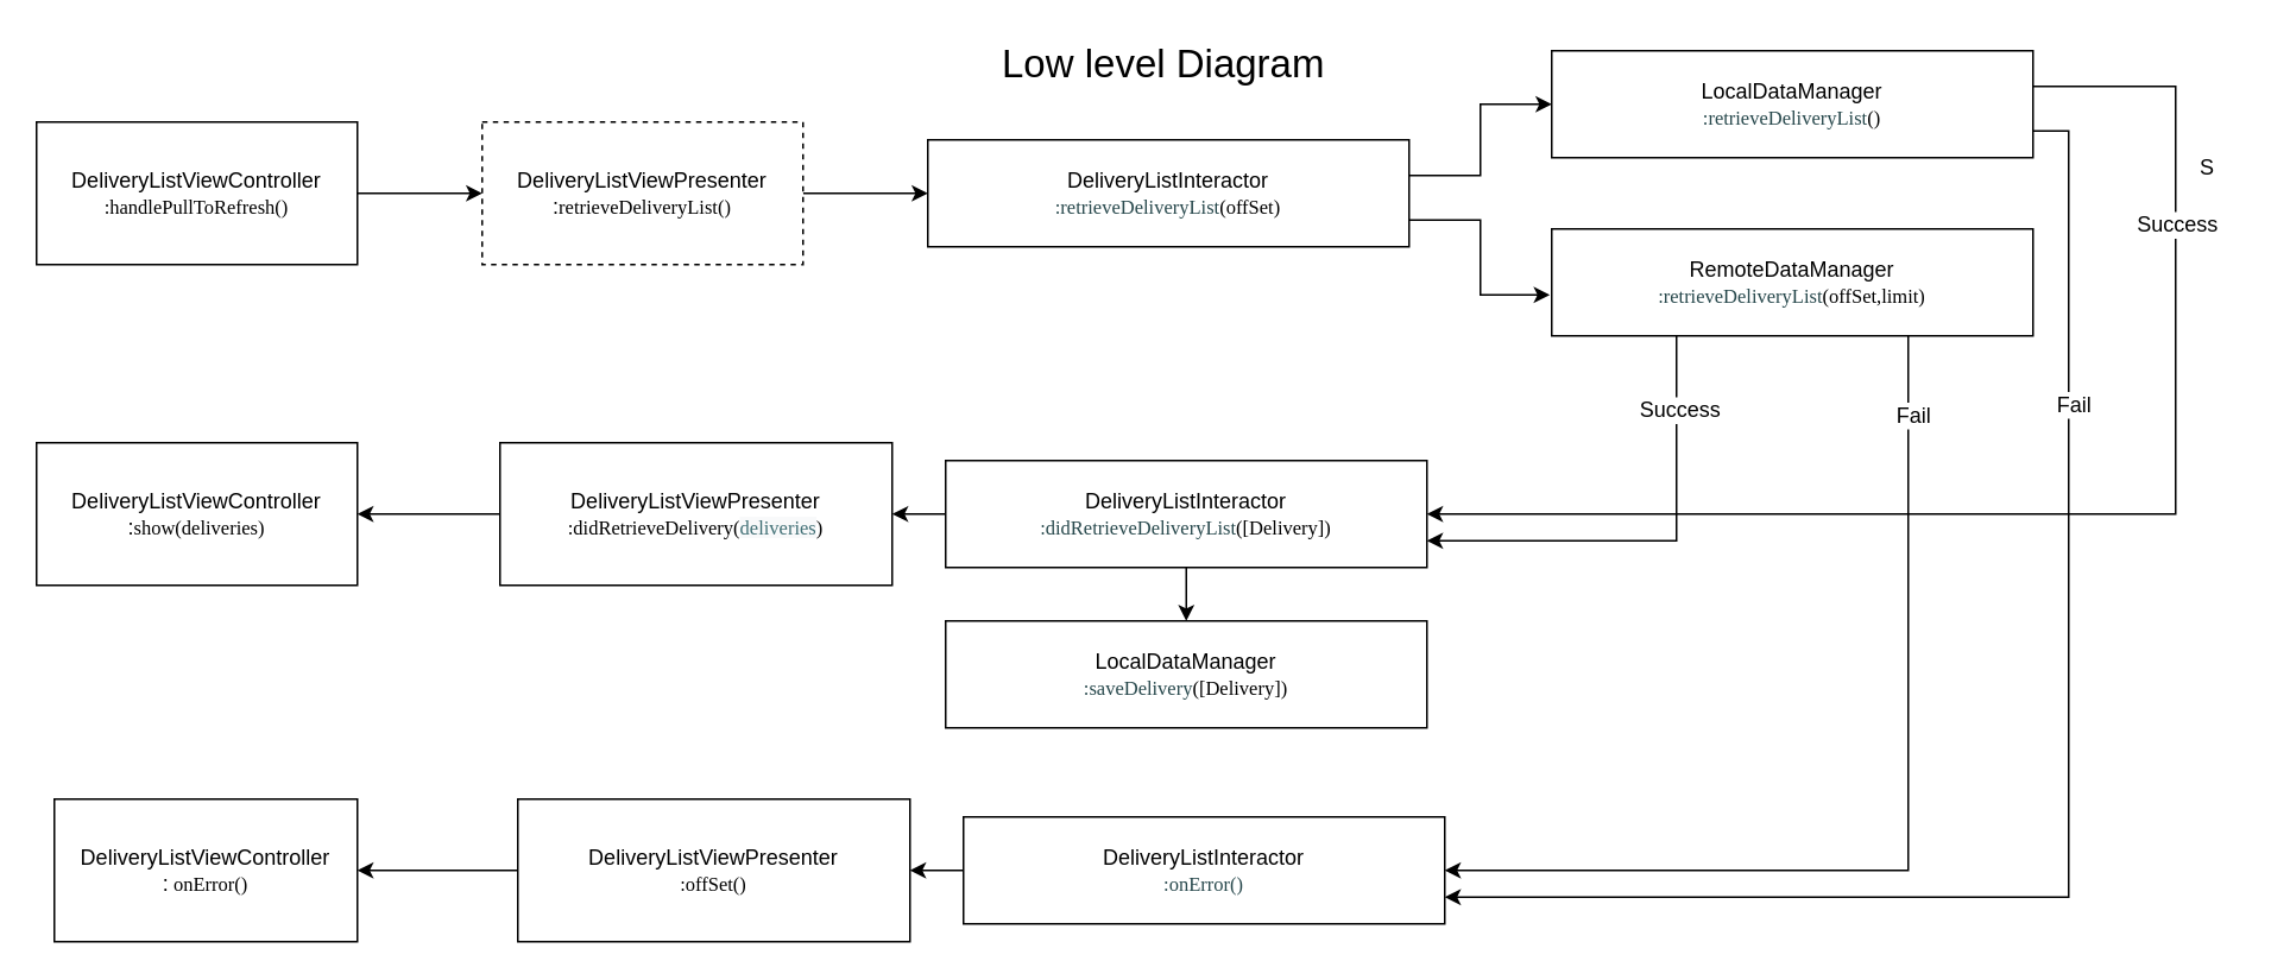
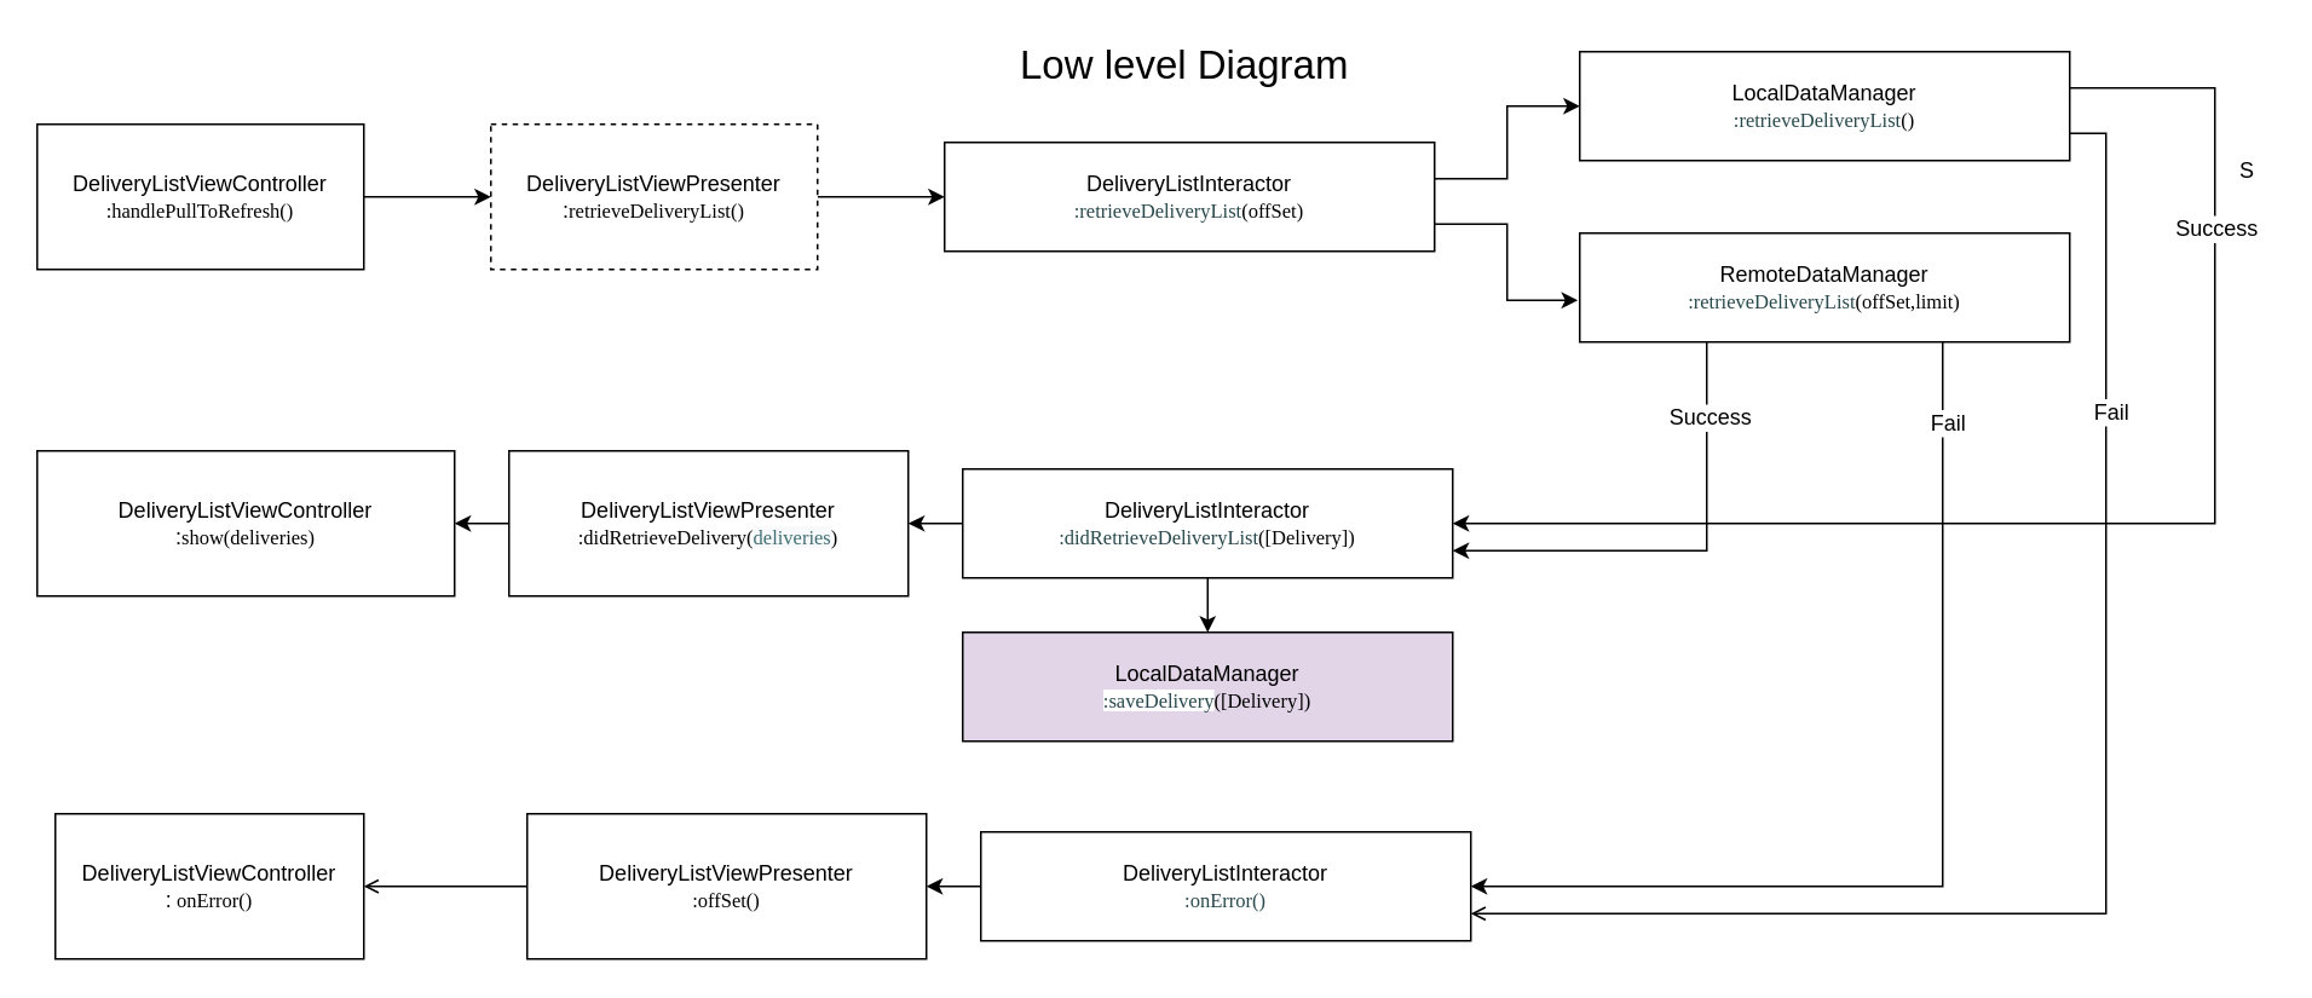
  <mxCell id="0" />
  <mxCell id="1" parent="0" />
  <mxCell id="2" value="" style="edgeStyle=orthogonalEdgeStyle;rounded=0;orthogonalLoop=1;jettySize=auto;html=1;" edge="1" parent="1" source="3" target="5"><mxGeometry relative="1" as="geometry" /></mxCell>
  <mxCell id="3" value="DeliveryListViewController&lt;br&gt;&lt;span style=&quot;background-color: rgb(255 , 255 , 255) ; font-family: &amp;#34;menlo&amp;#34; ; font-size: 11px&quot;&gt;:handlePullToRefresh()&lt;/span&gt;" style="rounded=0;whiteSpace=wrap;html=1;" vertex="1" parent="1"><mxGeometry x="20" y="68" width="180" height="80" as="geometry" /></mxCell>
  <mxCell id="4" value="" style="edgeStyle=orthogonalEdgeStyle;rounded=0;orthogonalLoop=1;jettySize=auto;html=1;" edge="1" parent="1" source="5" target="8"><mxGeometry relative="1" as="geometry" /></mxCell>
  <mxCell id="5" value="DeliveryListViewPresenter&lt;br&gt;:&lt;span style=&quot;background-color: rgb(255 , 255 , 255) ; font-family: &amp;#34;menlo&amp;#34; ; font-size: 11px&quot;&gt;retrieveDeliveryList()&lt;/span&gt;" style="rounded=0;whiteSpace=wrap;html=1;dashed=1;" vertex="1" parent="1"><mxGeometry x="270" y="68" width="180" height="80" as="geometry" /></mxCell>
  <mxCell id="6" value="" style="edgeStyle=orthogonalEdgeStyle;rounded=0;orthogonalLoop=1;jettySize=auto;html=1;" edge="1" parent="1" source="8" target="13"><mxGeometry relative="1" as="geometry"><Array as="points"><mxPoint x="830" y="98" /><mxPoint x="830" y="58" /></Array></mxGeometry></mxCell>
  <mxCell id="7" style="edgeStyle=orthogonalEdgeStyle;rounded=0;orthogonalLoop=1;jettySize=auto;html=1;exitX=1;exitY=0.75;exitDx=0;exitDy=0;entryX=-0.004;entryY=0.617;entryDx=0;entryDy=0;entryPerimeter=0;" edge="1" parent="1" source="8" target="18"><mxGeometry relative="1" as="geometry"><mxPoint x="850" y="238" as="targetPoint" /></mxGeometry></mxCell>
  <mxCell id="8" value="DeliveryListInteractor&lt;br&gt;&lt;span style=&quot;background-color: rgb(255 , 255 , 255) ; color: rgb(38 , 71 , 75) ; font-family: &amp;#34;menlo&amp;#34; ; font-size: 11px&quot;&gt;:retrieveDeliveryList&lt;/span&gt;&lt;span class=&quot;s1&quot; style=&quot;font-family: &amp;#34;menlo&amp;#34; ; font-size: 11px&quot;&gt;(offSet)&lt;/span&gt;" style="rounded=0;whiteSpace=wrap;html=1;" vertex="1" parent="1"><mxGeometry x="520" y="78" width="270" height="60" as="geometry" /></mxCell>
  <mxCell id="9" style="edgeStyle=orthogonalEdgeStyle;rounded=0;orthogonalLoop=1;jettySize=auto;html=1;entryX=1;entryY=0.5;entryDx=0;entryDy=0;" edge="1" parent="1" source="13" target="24"><mxGeometry relative="1" as="geometry"><Array as="points"><mxPoint x="1220" y="48" /><mxPoint x="1220" y="288" /></Array></mxGeometry></mxCell>
  <mxCell id="10" value="Success" style="text;html=1;resizable=0;points=[];align=center;verticalAlign=middle;labelBackgroundColor=#ffffff;" vertex="1" connectable="0" parent="9"><mxGeometry x="-0.576" relative="1" as="geometry"><mxPoint as="offset" /></mxGeometry></mxCell>
- <mxCell id="11" style="edgeStyle=orthogonalEdgeStyle;rounded=0;orthogonalLoop=1;jettySize=auto;html=1;exitX=1;exitY=0.75;exitDx=0;exitDy=0;entryX=1;entryY=0.75;entryDx=0;entryDy=0;" edge="1" parent="1" source="13" target="30"><mxGeometry relative="1" as="geometry" /></mxCell>
+ <mxCell id="11" style="edgeStyle=orthogonalEdgeStyle;rounded=0;orthogonalLoop=1;jettySize=auto;html=1;exitX=1;exitY=0.75;exitDx=0;exitDy=0;entryX=1;entryY=0.75;entryDx=0;entryDy=0;endArrow=open;" edge="1" parent="1" source="13" target="30"><mxGeometry relative="1" as="geometry" /></mxCell>
  <mxCell id="12" value="Fail" style="text;html=1;resizable=0;points=[];align=center;verticalAlign=middle;labelBackgroundColor=#ffffff;" vertex="1" connectable="0" parent="11"><mxGeometry x="-0.568" y="2" relative="1" as="geometry"><mxPoint as="offset" /></mxGeometry></mxCell>
  <mxCell id="13" value="LocalDataManager&lt;br&gt;&lt;span style=&quot;background-color: rgb(255 , 255 , 255) ; color: rgb(38 , 71 , 75) ; font-family: &amp;#34;menlo&amp;#34; ; font-size: 11px&quot;&gt;:retrieveDeliveryList&lt;/span&gt;&lt;span class=&quot;s1&quot; style=&quot;font-family: &amp;#34;menlo&amp;#34; ; font-size: 11px&quot;&gt;()&lt;/span&gt;" style="rounded=0;whiteSpace=wrap;html=1;" vertex="1" parent="1"><mxGeometry x="870" y="28" width="270" height="60" as="geometry" /></mxCell>
  <mxCell id="14" value="" style="edgeStyle=orthogonalEdgeStyle;rounded=0;orthogonalLoop=1;jettySize=auto;html=1;entryX=1;entryY=0.75;entryDx=0;entryDy=0;" edge="1" parent="1" source="18" target="24"><mxGeometry relative="1" as="geometry"><mxPoint x="1005" y="298" as="targetPoint" /><Array as="points"><mxPoint x="940" y="303" /></Array></mxGeometry></mxCell>
  <mxCell id="15" value="Success" style="text;html=1;resizable=0;points=[];align=center;verticalAlign=middle;labelBackgroundColor=#ffffff;" vertex="1" connectable="0" parent="14"><mxGeometry x="-0.678" y="1" relative="1" as="geometry"><mxPoint as="offset" /></mxGeometry></mxCell>
  <mxCell id="16" style="edgeStyle=orthogonalEdgeStyle;rounded=0;orthogonalLoop=1;jettySize=auto;html=1;entryX=1;entryY=0.5;entryDx=0;entryDy=0;" edge="1" parent="1" source="18" target="30"><mxGeometry relative="1" as="geometry"><mxPoint x="1005" y="468" as="targetPoint" /><Array as="points"><mxPoint x="1070" y="488" /></Array></mxGeometry></mxCell>
  <mxCell id="17" value="Fail" style="text;html=1;resizable=0;points=[];align=center;verticalAlign=middle;labelBackgroundColor=#ffffff;" vertex="1" connectable="0" parent="16"><mxGeometry x="-0.843" y="2" relative="1" as="geometry"><mxPoint as="offset" /></mxGeometry></mxCell>
  <mxCell id="18" value="RemoteDataManager&lt;br&gt;&lt;span style=&quot;background-color: rgb(255 , 255 , 255) ; color: rgb(38 , 71 , 75) ; font-family: &amp;#34;menlo&amp;#34; ; font-size: 11px&quot;&gt;:retrieveDeliveryList&lt;/span&gt;&lt;span class=&quot;s1&quot; style=&quot;font-family: &amp;#34;menlo&amp;#34; ; font-size: 11px&quot;&gt;(offSet,limit)&lt;/span&gt;" style="rounded=0;whiteSpace=wrap;html=1;" vertex="1" parent="1"><mxGeometry x="870" y="128" width="270" height="60" as="geometry" /></mxCell>
- <mxCell id="19" value="DeliveryListViewController&lt;br&gt;:&lt;span style=&quot;font-family: &amp;#34;menlo&amp;#34; ; font-size: 11px ; background-color: rgb(255 , 255 , 255)&quot;&gt;show(deliveries)&lt;/span&gt;" style="rounded=0;whiteSpace=wrap;html=1;" vertex="1" parent="1"><mxGeometry x="20" y="248" width="180" height="80" as="geometry" /></mxCell>
+ <mxCell id="19" value="DeliveryListViewController&lt;br&gt;:&lt;span style=&quot;font-family: &amp;#34;menlo&amp;#34; ; font-size: 11px ; background-color: rgb(255 , 255 , 255)&quot;&gt;show(deliveries)&lt;/span&gt;" style="rounded=0;whiteSpace=wrap;html=1;" vertex="1" parent="1"><mxGeometry x="20" y="248" width="230" height="80" as="geometry" /></mxCell>
  <mxCell id="20" value="" style="edgeStyle=orthogonalEdgeStyle;rounded=0;orthogonalLoop=1;jettySize=auto;html=1;" edge="1" parent="1" source="21" target="19"><mxGeometry relative="1" as="geometry" /></mxCell>
  <mxCell id="21" value="DeliveryListViewPresenter&lt;br&gt;&lt;span style=&quot;background-color: rgb(255 , 255 , 255) ; font-family: &amp;#34;menlo&amp;#34; ; font-size: 11px&quot;&gt;:didRetrieveDelivery(&lt;/span&gt;&lt;span style=&quot;font-family: &amp;#34;menlo&amp;#34; ; font-size: 11px ; background-color: rgb(248 , 249 , 250)&quot;&gt;&lt;font color=&quot;#3f6e74&quot;&gt;deliveries&lt;/font&gt;&lt;/span&gt;&lt;span style=&quot;background-color: rgb(255 , 255 , 255) ; font-family: &amp;#34;menlo&amp;#34; ; font-size: 11px&quot;&gt;)&lt;/span&gt;" style="rounded=0;whiteSpace=wrap;html=1;" vertex="1" parent="1"><mxGeometry x="280" y="248" width="220" height="80" as="geometry" /></mxCell>
  <mxCell id="22" value="" style="edgeStyle=orthogonalEdgeStyle;rounded=0;orthogonalLoop=1;jettySize=auto;html=1;" edge="1" parent="1" source="24" target="21"><mxGeometry relative="1" as="geometry" /></mxCell>
  <mxCell id="23" value="" style="edgeStyle=orthogonalEdgeStyle;rounded=0;orthogonalLoop=1;jettySize=auto;html=1;" edge="1" parent="1" source="24" target="25"><mxGeometry relative="1" as="geometry" /></mxCell>
  <mxCell id="24" value="DeliveryListInteractor&lt;br&gt;&lt;span style=&quot;background-color: rgb(255 , 255 , 255) ; color: rgb(38 , 71 , 75) ; font-family: &amp;#34;menlo&amp;#34; ; font-size: 11px&quot;&gt;:didRetrieveDeliveryList&lt;/span&gt;&lt;span class=&quot;s1&quot; style=&quot;font-family: &amp;#34;menlo&amp;#34; ; font-size: 11px&quot;&gt;([Delivery])&lt;/span&gt;" style="rounded=0;whiteSpace=wrap;html=1;" vertex="1" parent="1"><mxGeometry x="530" y="258" width="270" height="60" as="geometry" /></mxCell>
- <mxCell id="25" value="LocalDataManager&lt;br&gt;&lt;span style=&quot;background-color: rgb(255 , 255 , 255) ; color: rgb(38 , 71 , 75) ; font-family: &amp;#34;menlo&amp;#34; ; font-size: 11px&quot;&gt;:saveDelivery&lt;/span&gt;&lt;span class=&quot;s1&quot; style=&quot;font-family: &amp;#34;menlo&amp;#34; ; font-size: 11px&quot;&gt;([Delivery])&lt;/span&gt;" style="rounded=0;whiteSpace=wrap;html=1;" vertex="1" parent="1"><mxGeometry x="530" y="348" width="270" height="60" as="geometry" /></mxCell>
+ <mxCell id="25" value="LocalDataManager&lt;br&gt;&lt;span style=&quot;background-color: rgb(255 , 255 , 255) ; color: rgb(38 , 71 , 75) ; font-family: &amp;#34;menlo&amp;#34; ; font-size: 11px&quot;&gt;:saveDelivery&lt;/span&gt;&lt;span class=&quot;s1&quot; style=&quot;font-family: &amp;#34;menlo&amp;#34; ; font-size: 11px&quot;&gt;([Delivery])&lt;/span&gt;" style="rounded=0;whiteSpace=wrap;html=1;fillColor=#e1d5e7;" vertex="1" parent="1"><mxGeometry x="530" y="348" width="270" height="60" as="geometry" /></mxCell>
  <mxCell id="26" value="DeliveryListViewController&lt;br&gt;:&lt;span style=&quot;font-family: &amp;#34;menlo&amp;#34; ; font-size: 11px ; background-color: rgb(255 , 255 , 255)&quot;&gt;&amp;nbsp;onError()&lt;/span&gt;" style="rounded=0;whiteSpace=wrap;html=1;" vertex="1" parent="1"><mxGeometry x="30" y="448" width="170" height="80" as="geometry" /></mxCell>
- <mxCell id="27" value="" style="edgeStyle=orthogonalEdgeStyle;rounded=0;orthogonalLoop=1;jettySize=auto;html=1;" edge="1" parent="1" source="28" target="26"><mxGeometry relative="1" as="geometry" /></mxCell>
+ <mxCell id="27" value="" style="edgeStyle=orthogonalEdgeStyle;rounded=0;orthogonalLoop=1;jettySize=auto;html=1;endArrow=open;" edge="1" parent="1" source="28" target="26"><mxGeometry relative="1" as="geometry" /></mxCell>
  <mxCell id="28" value="DeliveryListViewPresenter&lt;br&gt;&lt;span style=&quot;background-color: rgb(255 , 255 , 255) ; font-family: &amp;#34;menlo&amp;#34; ; font-size: 11px&quot;&gt;:offSet(&lt;/span&gt;&lt;span style=&quot;background-color: rgb(255 , 255 , 255) ; font-family: &amp;#34;menlo&amp;#34; ; font-size: 11px&quot;&gt;)&lt;/span&gt;" style="rounded=0;whiteSpace=wrap;html=1;" vertex="1" parent="1"><mxGeometry x="290" y="448" width="220" height="80" as="geometry" /></mxCell>
  <mxCell id="29" value="" style="edgeStyle=orthogonalEdgeStyle;rounded=0;orthogonalLoop=1;jettySize=auto;html=1;" edge="1" parent="1" source="30" target="28"><mxGeometry relative="1" as="geometry" /></mxCell>
  <mxCell id="30" value="DeliveryListInteractor&lt;br&gt;&lt;span style=&quot;background-color: rgb(255 , 255 , 255) ; color: rgb(38 , 71 , 75) ; font-family: &amp;#34;menlo&amp;#34; ; font-size: 11px&quot;&gt;:onError()&lt;/span&gt;" style="rounded=0;whiteSpace=wrap;html=1;" vertex="1" parent="1"><mxGeometry x="540" y="458" width="270" height="60" as="geometry" /></mxCell>
  <mxCell id="31" value="S" style="text;html=1;resizable=0;points=[];autosize=1;align=left;verticalAlign=top;spacingTop=-4;" vertex="1" parent="1"><mxGeometry x="1232" y="84" width="20" height="20" as="geometry" /></mxCell>
  <mxCell id="32" value="Low level Diagram" style="text;html=1;resizable=0;points=[];autosize=1;align=left;verticalAlign=top;spacingTop=-4;fontSize=22;" vertex="1" parent="1"><mxGeometry x="560" y="20" width="110" height="20" as="geometry" /></mxCell>
